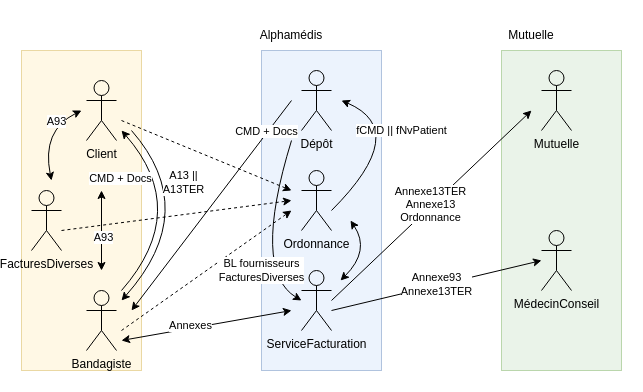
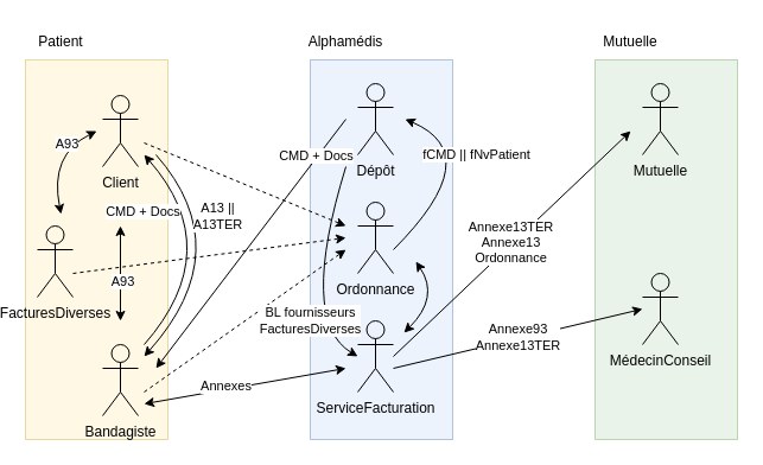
  <mxCell id="0" />
  <mxCell id="1" parent="0" />
  <mxCell id="2" value="" style="rounded=0;whiteSpace=wrap;html=1;fillColor=#fff2cc;strokeColor=#d6b656;opacity=50;movable=0;resizable=0;rotatable=0;deletable=0;editable=0;locked=1;connectable=0;" parent="1" vertex="1"><mxGeometry x="20" y="50" width="120" height="320" as="geometry" /></mxCell>
  <mxCell id="3" value="" style="rounded=0;whiteSpace=wrap;html=1;fillColor=#d5e8d4;strokeColor=#82b366;opacity=50;movable=0;resizable=0;rotatable=0;deletable=0;editable=0;locked=1;connectable=0;" parent="1" vertex="1"><mxGeometry x="500" y="50" width="120" height="320" as="geometry" /></mxCell>
  <mxCell id="4" value="" style="rounded=0;whiteSpace=wrap;html=1;fillColor=#dae8fc;strokeColor=#6c8ebf;opacity=50;movable=0;resizable=0;rotatable=0;deletable=0;editable=0;locked=1;connectable=0;" parent="1" vertex="1"><mxGeometry x="260" y="50" width="120" height="320" as="geometry" /></mxCell>
  <mxCell id="5" value="Client" style="shape=umlActor;verticalLabelPosition=bottom;verticalAlign=top;html=1;outlineConnect=0;fillColor=none;" parent="1" vertex="1"><mxGeometry x="85" y="80" width="30" height="60" as="geometry" /></mxCell>
  <mxCell id="6" value="Ordonnance" style="shape=umlActor;verticalLabelPosition=bottom;verticalAlign=top;html=1;outlineConnect=0;fillColor=none;" parent="1" vertex="1"><mxGeometry x="300" y="170" width="30" height="60" as="geometry" /></mxCell>
  <mxCell id="7" value="Bandagiste" style="shape=umlActor;verticalLabelPosition=bottom;verticalAlign=top;html=1;outlineConnect=0;fillColor=none;" parent="1" vertex="1"><mxGeometry x="85" y="290" width="30" height="60" as="geometry" /></mxCell>
  <mxCell id="8" value="ServiceFacturation" style="shape=umlActor;verticalLabelPosition=bottom;verticalAlign=top;html=1;outlineConnect=0;fillColor=none;" parent="1" vertex="1"><mxGeometry x="300" y="270" width="30" height="60" as="geometry" /></mxCell>
  <mxCell id="9" value="Mutuelle" style="shape=umlActor;verticalLabelPosition=bottom;verticalAlign=top;html=1;outlineConnect=0;fillColor=none;" parent="1" vertex="1"><mxGeometry x="540" y="70" width="30" height="60" as="geometry" /></mxCell>
  <mxCell id="10" value="FacturesDiverses" style="shape=umlActor;verticalLabelPosition=bottom;verticalAlign=top;html=1;outlineConnect=0;fillColor=none;" parent="1" vertex="1"><mxGeometry x="30" y="190" width="30" height="60" as="geometry" /></mxCell>
  <mxCell id="11" value="MédecinConseil&lt;br&gt;" style="shape=umlActor;verticalLabelPosition=bottom;verticalAlign=top;html=1;outlineConnect=0;fillColor=none;" parent="1" vertex="1"><mxGeometry x="540" y="230" width="30" height="60" as="geometry" /></mxCell>
  <mxCell id="12" value="Alphamédis" style="text;html=1;strokeColor=none;fillColor=none;align=center;verticalAlign=middle;whiteSpace=wrap;rounded=0;" parent="1" vertex="1"><mxGeometry x="260" y="20" width="60" height="30" as="geometry" /></mxCell>
  <mxCell id="13" value="Mutuelle" style="text;html=1;strokeColor=none;fillColor=none;align=center;verticalAlign=middle;whiteSpace=wrap;rounded=0;" parent="1" vertex="1"><mxGeometry x="500" y="20" width="60" height="30" as="geometry" /></mxCell>
+ <mxCell id="14" value="Patient" style="text;html=1;strokeColor=none;fillColor=none;align=center;verticalAlign=middle;whiteSpace=wrap;rounded=0;" parent="1" vertex="1"><mxGeometry x="20" y="20" width="60" height="30" as="geometry" /></mxCell>
  <mxCell id="15" value="" style="endArrow=classic;html=1;rounded=0;" parent="1" edge="1"><mxGeometry width="50" height="50" relative="1" as="geometry"><mxPoint x="330" y="310" as="sourcePoint" /><mxPoint x="540" y="260" as="targetPoint" /></mxGeometry></mxCell>
  <mxCell id="16" value="Annexe93&lt;br&gt;Annexe13TER" style="edgeLabel;html=1;align=center;verticalAlign=middle;resizable=0;points=[];" parent="15" vertex="1" connectable="0"><mxGeometry x="0.004" y="2" relative="1" as="geometry"><mxPoint as="offset" /></mxGeometry></mxCell>
  <mxCell id="17" value="" style="endArrow=classic;html=1;rounded=0;" parent="1" edge="1"><mxGeometry width="50" height="50" relative="1" as="geometry"><mxPoint x="330" y="300" as="sourcePoint" /><mxPoint x="530" y="110" as="targetPoint" /></mxGeometry></mxCell>
  <mxCell id="18" value="Annexe13TER&lt;br&gt;Annexe13&lt;br&gt;Ordonnance" style="edgeLabel;html=1;align=center;verticalAlign=middle;resizable=0;points=[];" parent="17" vertex="1" connectable="0"><mxGeometry x="0.004" y="2" relative="1" as="geometry"><mxPoint as="offset" /></mxGeometry></mxCell>
  <mxCell id="19" value="" style="endArrow=classic;html=1;rounded=0;dashed=1;" parent="1" edge="1"><mxGeometry width="50" height="50" relative="1" as="geometry"><mxPoint x="120" y="120" as="sourcePoint" /><mxPoint x="290" y="190" as="targetPoint" /></mxGeometry></mxCell>
  <mxCell id="20" value="" style="endArrow=classic;html=1;rounded=0;dashed=1;" parent="1" edge="1"><mxGeometry width="50" height="50" relative="1" as="geometry"><mxPoint x="60" y="230" as="sourcePoint" /><mxPoint x="290" y="200" as="targetPoint" /></mxGeometry></mxCell>
  <mxCell id="21" value="" style="endArrow=classic;html=1;rounded=0;dashed=1;" parent="1" edge="1"><mxGeometry width="50" height="50" relative="1" as="geometry"><mxPoint x="120" y="330" as="sourcePoint" /><mxPoint x="290" y="210" as="targetPoint" /></mxGeometry></mxCell>
  <mxCell id="22" value="Dépôt" style="shape=umlActor;verticalLabelPosition=bottom;verticalAlign=top;html=1;outlineConnect=0;fillColor=none;" parent="1" vertex="1"><mxGeometry x="300" y="70" width="30" height="60" as="geometry" /></mxCell>
  <mxCell id="23" value="" style="endArrow=classic;html=1;curved=1;" parent="1" edge="1"><mxGeometry width="50" height="50" relative="1" as="geometry"><mxPoint x="330" y="210" as="sourcePoint" /><mxPoint x="340" y="100" as="targetPoint" /><Array as="points"><mxPoint x="410" y="130" /></Array></mxGeometry></mxCell>
  <mxCell id="24" value="fCMD || fNvPatient" style="edgeLabel;html=1;align=center;verticalAlign=middle;resizable=0;points=[];labelBackgroundColor=default;" parent="23" vertex="1" connectable="0"><mxGeometry x="0.532" y="18" relative="1" as="geometry"><mxPoint x="26" y="-4" as="offset" /></mxGeometry></mxCell>
  <mxCell id="25" value="" style="endArrow=classic;html=1;rounded=0;" parent="1" edge="1"><mxGeometry width="50" height="50" relative="1" as="geometry"><mxPoint x="290" y="100" as="sourcePoint" /><mxPoint x="130" y="310" as="targetPoint" /></mxGeometry></mxCell>
  <mxCell id="26" value="CMD + Docs" style="edgeLabel;html=1;align=center;verticalAlign=middle;resizable=0;points=[];" parent="25" vertex="1" connectable="0"><mxGeometry x="-0.152" relative="1" as="geometry"><mxPoint x="42" y="-59" as="offset" /></mxGeometry></mxCell>
  <mxCell id="27" value="" style="endArrow=classic;html=1;curved=1;" parent="1" edge="1"><mxGeometry width="50" height="50" relative="1" as="geometry"><mxPoint x="120" y="290" as="sourcePoint" /><mxPoint x="120" y="130" as="targetPoint" /><Array as="points"><mxPoint x="190" y="210" /></Array></mxGeometry></mxCell>
  <mxCell id="28" value="CMD + Docs" style="edgeLabel;html=1;align=center;verticalAlign=middle;resizable=0;points=[];" parent="27" vertex="1" connectable="0"><mxGeometry x="0.313" y="18" relative="1" as="geometry"><mxPoint x="-36" y="-19" as="offset" /></mxGeometry></mxCell>
  <mxCell id="29" value="" style="endArrow=none;html=1;curved=1;startArrow=classic;startFill=1;endFill=0;" parent="1" edge="1"><mxGeometry width="50" height="50" relative="1" as="geometry"><mxPoint x="120" y="300" as="sourcePoint" /><mxPoint x="130" y="130" as="targetPoint" /><Array as="points"><mxPoint x="200" y="210" /></Array></mxGeometry></mxCell>
  <mxCell id="30" value="A13 ||&lt;br&gt;A13TER" style="edgeLabel;html=1;align=center;verticalAlign=middle;resizable=0;points=[];" parent="29" vertex="1" connectable="0"><mxGeometry x="0.313" y="18" relative="1" as="geometry"><mxPoint x="14" y="-19" as="offset" /></mxGeometry></mxCell>
  <mxCell id="31" value="" style="endArrow=classic;html=1;startArrow=classic;startFill=1;curved=1;" parent="1" edge="1"><mxGeometry width="50" height="50" relative="1" as="geometry"><mxPoint x="50" y="180" as="sourcePoint" /><mxPoint x="80" y="110" as="targetPoint" /><Array as="points"><mxPoint x="40" y="130" /></Array></mxGeometry></mxCell>
  <mxCell id="32" value="A93" style="edgeLabel;html=1;align=center;verticalAlign=middle;resizable=0;points=[];" parent="31" vertex="1" connectable="0"><mxGeometry x="0.422" y="2" relative="1" as="geometry"><mxPoint as="offset" /></mxGeometry></mxCell>
  <mxCell id="33" value="" style="endArrow=classic;startArrow=classic;html=1;rounded=0;" parent="1" edge="1"><mxGeometry width="50" height="50" relative="1" as="geometry"><mxPoint x="100" y="270" as="sourcePoint" /><mxPoint x="100" y="190" as="targetPoint" /></mxGeometry></mxCell>
  <mxCell id="34" value="A93" style="edgeLabel;html=1;align=center;verticalAlign=middle;resizable=0;points=[];" parent="33" vertex="1" connectable="0"><mxGeometry x="-0.146" y="-1" relative="1" as="geometry"><mxPoint as="offset" /></mxGeometry></mxCell>
  <mxCell id="35" value="" style="endArrow=classic;startArrow=none;html=1;curved=1;startFill=0;" parent="1" edge="1"><mxGeometry width="50" height="50" relative="1" as="geometry"><mxPoint x="290" y="140" as="sourcePoint" /><mxPoint x="300" y="300" as="targetPoint" /><Array as="points"><mxPoint x="250" y="270" /></Array></mxGeometry></mxCell>
  <mxCell id="36" value="BL fournisseurs&lt;br&gt;FacturesDiverses" style="edgeLabel;html=1;align=center;verticalAlign=middle;resizable=0;points=[];" parent="35" vertex="1" connectable="0"><mxGeometry x="0.589" y="15" relative="1" as="geometry"><mxPoint x="-14" y="3" as="offset" /></mxGeometry></mxCell>
  <mxCell id="37" value="" style="endArrow=classic;startArrow=classic;html=1;curved=1;" edge="1" parent="1"><mxGeometry width="50" height="50" relative="1" as="geometry"><mxPoint x="339" y="280" as="sourcePoint" /><mxPoint x="349" y="220" as="targetPoint" /><Array as="points"><mxPoint x="369" y="250" /></Array></mxGeometry></mxCell>
  <mxCell id="38" value="" style="endArrow=classic;html=1;rounded=0;startArrow=classic;startFill=1;" edge="1" parent="1"><mxGeometry width="50" height="50" relative="1" as="geometry"><mxPoint x="120" y="340" as="sourcePoint" /><mxPoint x="290" y="310" as="targetPoint" /></mxGeometry></mxCell>
  <mxCell id="39" value="Annexes" style="edgeLabel;html=1;align=center;verticalAlign=middle;resizable=0;points=[];" vertex="1" connectable="0" parent="38"><mxGeometry x="-0.194" y="3" relative="1" as="geometry"><mxPoint as="offset" /></mxGeometry></mxCell>
